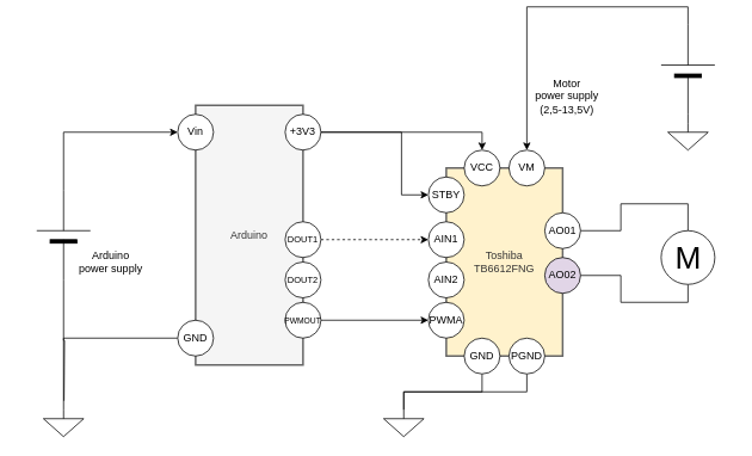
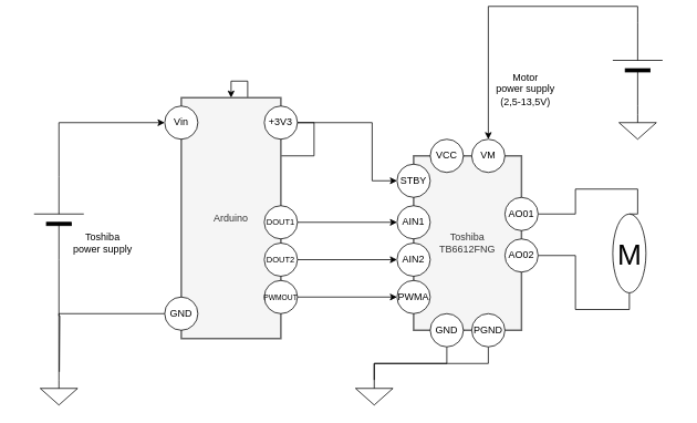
  <mxCell id="0" />
  <mxCell id="1" parent="0" />
  <mxCell id="2" style="edgeStyle=orthogonalEdgeStyle;rounded=0;html=1;exitX=0;exitY=0.5;exitPerimeter=0;entryX=0;entryY=0.5;entryPerimeter=0;labelBackgroundColor=none;startArrow=none;startFill=0;startSize=5;endArrow=none;endFill=0;endSize=5;jettySize=auto;orthogonalLoop=1;strokeWidth=1;fontFamily=Verdana;fontSize=12" parent="1" edge="1"><mxGeometry relative="1" as="geometry"><Array as="points"><mxPoint x="110" y="170" /><mxPoint x="110" y="40" /></Array><mxPoint x="150" y="40" as="targetPoint" /></mxGeometry></mxCell>
- <mxCell id="3" style="edgeStyle=orthogonalEdgeStyle;rounded=0;orthogonalLoop=1;jettySize=auto;html=1;exitX=1;exitY=0.5;exitDx=0;exitDy=0;entryX=0;entryY=0.5;entryDx=0;entryDy=0;dashed=1;" parent="1" source="26" target="34" edge="1"><mxGeometry relative="1" as="geometry" /></mxCell>
+ <mxCell id="3" style="edgeStyle=orthogonalEdgeStyle;rounded=0;orthogonalLoop=1;jettySize=auto;html=1;exitX=1;exitY=0.5;exitDx=0;exitDy=0;entryX=0;entryY=0.5;entryDx=0;entryDy=0;" parent="1" source="26" target="34" edge="1"><mxGeometry relative="1" as="geometry" /></mxCell>
+ <mxCell id="4" style="edgeStyle=orthogonalEdgeStyle;rounded=0;orthogonalLoop=1;jettySize=auto;html=1;exitX=1;exitY=0.5;exitDx=0;exitDy=0;entryX=0;entryY=0.5;entryDx=0;entryDy=0;" parent="1" source="27" target="35" edge="1"><mxGeometry relative="1" as="geometry" /></mxCell>
  <mxCell id="5" style="edgeStyle=orthogonalEdgeStyle;rounded=0;orthogonalLoop=1;jettySize=auto;html=1;exitX=1;exitY=0.5;exitDx=0;exitDy=0;entryX=0;entryY=0.5;entryDx=0;entryDy=0;" parent="1" source="28" target="36" edge="1"><mxGeometry relative="1" as="geometry" /></mxCell>
- <mxCell id="6" style="edgeStyle=orthogonalEdgeStyle;rounded=0;orthogonalLoop=1;jettySize=auto;html=1;exitX=1;exitY=0.5;exitDx=0;exitDy=0;entryX=0.5;entryY=0;entryDx=0;entryDy=0;" parent="1" source="30" target="37" edge="1"><mxGeometry relative="1" as="geometry" /></mxCell>
+ <mxCell id="6" style="edgeStyle=orthogonalEdgeStyle;rounded=0;orthogonalLoop=1;jettySize=auto;html=1;exitX=1;exitY=0.5;exitDx=0;exitDy=0;" parent="1" source="30" target="25" edge="1"><mxGeometry relative="1" as="geometry" /></mxCell>
  <mxCell id="7" style="edgeStyle=orthogonalEdgeStyle;rounded=0;orthogonalLoop=1;jettySize=auto;html=1;exitX=0;exitY=0.5;exitDx=0;exitDy=0;entryX=0.5;entryY=0;entryDx=0;entryDy=0;entryPerimeter=0;endArrow=none;endFill=0;" parent="1" source="31" target="8" edge="1"><mxGeometry relative="1" as="geometry" /></mxCell>
  <mxCell id="8" value="" style="pointerEvents=1;verticalLabelPosition=bottom;shadow=0;dashed=0;align=center;html=1;verticalAlign=top;shape=mxgraph.electrical.signal_sources.signal_ground;" parent="1" vertex="1"><mxGeometry x="48" y="430" width="45" height="30" as="geometry" /></mxCell>
  <mxCell id="9" style="edgeStyle=orthogonalEdgeStyle;rounded=0;orthogonalLoop=1;jettySize=auto;html=1;exitX=0.5;exitY=1;exitDx=0;exitDy=0;entryX=0.5;entryY=0;entryDx=0;entryDy=0;entryPerimeter=0;endArrow=none;endFill=0;" parent="1" source="40" target="11" edge="1"><mxGeometry relative="1" as="geometry" /></mxCell>
  <mxCell id="10" style="edgeStyle=orthogonalEdgeStyle;rounded=0;orthogonalLoop=1;jettySize=auto;html=1;exitX=0.5;exitY=1;exitDx=0;exitDy=0;entryX=0.5;entryY=0;entryDx=0;entryDy=0;entryPerimeter=0;endArrow=none;endFill=0;" parent="1" source="41" target="11" edge="1"><mxGeometry relative="1" as="geometry" /></mxCell>
  <mxCell id="11" value="" style="pointerEvents=1;verticalLabelPosition=bottom;shadow=0;dashed=0;align=center;html=1;verticalAlign=top;shape=mxgraph.electrical.signal_sources.signal_ground;" parent="1" vertex="1"><mxGeometry x="428" y="430" width="45" height="30" as="geometry" /></mxCell>
  <mxCell id="12" style="edgeStyle=orthogonalEdgeStyle;rounded=0;orthogonalLoop=1;jettySize=auto;html=1;exitX=1;exitY=0.5;exitDx=0;exitDy=0;entryX=0.5;entryY=0;entryDx=0;entryDy=0;endArrow=none;endFill=0;" parent="1" source="42" target="14" edge="1"><mxGeometry relative="1" as="geometry"><Array as="points"><mxPoint x="693" y="230" /><mxPoint x="693" y="200" /><mxPoint x="768" y="200" /></Array></mxGeometry></mxCell>
  <mxCell id="13" style="edgeStyle=orthogonalEdgeStyle;rounded=0;orthogonalLoop=1;jettySize=auto;html=1;exitX=1;exitY=0.5;exitDx=0;exitDy=0;entryX=0.5;entryY=1;entryDx=0;entryDy=0;endArrow=none;endFill=0;" parent="1" source="43" target="14" edge="1"><mxGeometry relative="1" as="geometry" /></mxCell>
- <mxCell id="14" value="M" style="verticalLabelPosition=middle;shadow=0;dashed=0;align=center;html=1;verticalAlign=middle;strokeWidth=1;shape=ellipse;aspect=fixed;fontSize=35;" parent="1" vertex="1"><mxGeometry x="738" y="230" width="60" height="60" as="geometry" /></mxCell>
+ <mxCell id="14" value="M" style="verticalLabelPosition=middle;shadow=0;dashed=0;align=center;html=1;verticalAlign=middle;strokeWidth=1;shape=ellipse;aspect=fixed;fontSize=35;" parent="1" vertex="1"><mxGeometry x="738" y="230" width="40" height="95" as="geometry" /></mxCell>
  <mxCell id="15" style="edgeStyle=orthogonalEdgeStyle;rounded=0;orthogonalLoop=1;jettySize=auto;html=1;exitX=1;exitY=0.5;exitDx=0;exitDy=0;exitPerimeter=0;entryX=0;entryY=0.5;entryDx=0;entryDy=0;endArrow=classic;endFill=1;" parent="1" source="17" target="29" edge="1"><mxGeometry relative="1" as="geometry" /></mxCell>
  <mxCell id="16" style="edgeStyle=orthogonalEdgeStyle;rounded=0;orthogonalLoop=1;jettySize=auto;html=1;exitX=0;exitY=0.5;exitDx=0;exitDy=0;exitPerimeter=0;endArrow=none;endFill=0;" parent="1" source="17" edge="1"><mxGeometry relative="1" as="geometry"><mxPoint x="71" y="420" as="targetPoint" /></mxGeometry></mxCell>
  <mxCell id="17" value="" style="verticalLabelPosition=bottom;shadow=0;dashed=0;align=center;fillColor=#000000;html=1;verticalAlign=top;strokeWidth=1;shape=mxgraph.electrical.miscellaneous.monocell_battery;rotation=-90;" parent="1" vertex="1"><mxGeometry x="20.5" y="205" width="100" height="60" as="geometry" /></mxCell>
  <mxCell id="18" style="edgeStyle=orthogonalEdgeStyle;rounded=0;orthogonalLoop=1;jettySize=auto;html=1;exitX=1;exitY=0.5;exitDx=0;exitDy=0;exitPerimeter=0;entryX=0.5;entryY=0;entryDx=0;entryDy=0;" parent="1" source="20" target="38" edge="1"><mxGeometry relative="1" as="geometry" /></mxCell>
  <mxCell id="19" style="edgeStyle=orthogonalEdgeStyle;rounded=0;orthogonalLoop=1;jettySize=auto;html=1;exitX=0;exitY=0.5;exitDx=0;exitDy=0;exitPerimeter=0;entryX=0.5;entryY=0;entryDx=0;entryDy=0;entryPerimeter=0;endArrow=none;endFill=0;" parent="1" source="20" target="21" edge="1"><mxGeometry relative="1" as="geometry" /></mxCell>
  <mxCell id="20" value="" style="verticalLabelPosition=bottom;shadow=0;dashed=0;align=center;fillColor=#000000;html=1;verticalAlign=top;strokeWidth=1;shape=mxgraph.electrical.miscellaneous.monocell_battery;rotation=-90;" parent="1" vertex="1"><mxGeometry x="718" y="20" width="100" height="60" as="geometry" /></mxCell>
  <mxCell id="21" value="" style="pointerEvents=1;verticalLabelPosition=bottom;shadow=0;dashed=0;align=center;html=1;verticalAlign=top;shape=mxgraph.electrical.signal_sources.signal_ground;" parent="1" vertex="1"><mxGeometry x="745.5" y="110" width="45" height="30" as="geometry" /></mxCell>
  <mxCell id="22" value="Motor&lt;br&gt;power supply&lt;br&gt;(2,5-13,5V)" style="text;html=1;strokeColor=none;fillColor=none;align=center;verticalAlign=middle;whiteSpace=wrap;rounded=0;" parent="1" vertex="1"><mxGeometry x="593" y="70" width="80" height="20" as="geometry" /></mxCell>
- <mxCell id="23" value="Arduino&lt;br&gt;power supply" style="text;html=1;align=center;verticalAlign=middle;resizable=0;points=[];autosize=1;" parent="1" vertex="1"><mxGeometry x="78" y="250" width="90" height="30" as="geometry" /></mxCell>
+ <mxCell id="23" value="Toshiba&lt;br&gt;power supply" style="text;html=1;align=center;verticalAlign=middle;resizable=0;points=[];autosize=1;" parent="1" vertex="1"><mxGeometry x="78" y="250" width="90" height="30" as="geometry" /></mxCell>
  <mxCell id="24" value="" style="group" parent="1" vertex="1" connectable="0"><mxGeometry x="198" y="90" width="160" height="290" as="geometry" /></mxCell>
  <mxCell id="25" value="Arduino" style="rounded=0;whiteSpace=wrap;html=1;fillColor=#f5f5f5;strokeColor=#666666;fontColor=#333333;strokeWidth=2;" parent="24" vertex="1"><mxGeometry x="20" width="120" height="290" as="geometry" /></mxCell>
  <mxCell id="26" value="&lt;font style=&quot;font-size: 10px&quot;&gt;DOUT1&lt;/font&gt;" style="ellipse;whiteSpace=wrap;html=1;aspect=fixed;" parent="24" vertex="1"><mxGeometry x="120" y="130" width="40" height="40" as="geometry" /></mxCell>
  <mxCell id="27" value="&lt;font style=&quot;font-size: 10px&quot;&gt;DOUT2&lt;/font&gt;" style="ellipse;whiteSpace=wrap;html=1;aspect=fixed;" parent="24" vertex="1"><mxGeometry x="120" y="175" width="40" height="40" as="geometry" /></mxCell>
  <mxCell id="28" value="&lt;font style=&quot;font-size: 9px&quot;&gt;PWMOUT&lt;/font&gt;" style="ellipse;whiteSpace=wrap;html=1;aspect=fixed;" parent="24" vertex="1"><mxGeometry x="120" y="220" width="40" height="40" as="geometry" /></mxCell>
  <mxCell id="29" value="Vin" style="ellipse;whiteSpace=wrap;html=1;aspect=fixed;" parent="24" vertex="1"><mxGeometry y="10" width="40" height="40" as="geometry" /></mxCell>
  <mxCell id="30" value="+3V3" style="ellipse;whiteSpace=wrap;html=1;aspect=fixed;" parent="24" vertex="1"><mxGeometry x="120" y="10" width="40" height="40" as="geometry" /></mxCell>
  <mxCell id="31" value="GND" style="ellipse;whiteSpace=wrap;html=1;aspect=fixed;" parent="24" vertex="1"><mxGeometry y="240" width="40" height="40" as="geometry" /></mxCell>
  <mxCell id="32" value="" style="group" parent="1" vertex="1" connectable="0"><mxGeometry x="478" y="140" width="170" height="250" as="geometry" /></mxCell>
- <mxCell id="33" value="Toshiba&lt;br&gt;TB6612FNG" style="rounded=0;whiteSpace=wrap;html=1;fillColor=#fff2cc;strokeColor=#666666;fontColor=#333333;strokeWidth=2;" parent="32" vertex="1"><mxGeometry x="20" y="20" width="130" height="210" as="geometry" /></mxCell>
+ <mxCell id="33" value="Toshiba&lt;br&gt;TB6612FNG" style="rounded=0;whiteSpace=wrap;html=1;fillColor=#f5f5f5;strokeColor=#666666;fontColor=#333333;strokeWidth=2;" parent="32" vertex="1"><mxGeometry x="20" y="20" width="130" height="210" as="geometry" /></mxCell>
  <mxCell id="34" value="AIN1" style="ellipse;whiteSpace=wrap;html=1;aspect=fixed;" parent="32" vertex="1"><mxGeometry y="80" width="40" height="40" as="geometry" /></mxCell>
  <mxCell id="35" value="AIN2" style="ellipse;whiteSpace=wrap;html=1;aspect=fixed;" parent="32" vertex="1"><mxGeometry y="125" width="40" height="40" as="geometry" /></mxCell>
  <mxCell id="36" value="PWMA" style="ellipse;whiteSpace=wrap;html=1;aspect=fixed;" parent="32" vertex="1"><mxGeometry y="170" width="40" height="40" as="geometry" /></mxCell>
  <mxCell id="37" value="VCC" style="ellipse;whiteSpace=wrap;html=1;aspect=fixed;" parent="32" vertex="1"><mxGeometry x="40" width="40" height="40" as="geometry" /></mxCell>
  <mxCell id="38" value="VM" style="ellipse;whiteSpace=wrap;html=1;aspect=fixed;" parent="32" vertex="1"><mxGeometry x="90" width="40" height="40" as="geometry" /></mxCell>
  <mxCell id="39" value="STBY" style="ellipse;whiteSpace=wrap;html=1;aspect=fixed;" parent="32" vertex="1"><mxGeometry y="30" width="40" height="40" as="geometry" /></mxCell>
  <mxCell id="40" value="GND" style="ellipse;whiteSpace=wrap;html=1;aspect=fixed;" parent="32" vertex="1"><mxGeometry x="40" y="210" width="40" height="40" as="geometry" /></mxCell>
  <mxCell id="41" value="PGND" style="ellipse;whiteSpace=wrap;html=1;aspect=fixed;" parent="32" vertex="1"><mxGeometry x="90" y="210" width="40" height="40" as="geometry" /></mxCell>
  <mxCell id="42" value="AO01" style="ellipse;whiteSpace=wrap;html=1;aspect=fixed;" parent="32" vertex="1"><mxGeometry x="130" y="70" width="40" height="40" as="geometry" /></mxCell>
- <mxCell id="43" value="AO02" style="ellipse;whiteSpace=wrap;html=1;aspect=fixed;fillColor=#e1d5e7;" parent="32" vertex="1"><mxGeometry x="130" y="120" width="40" height="40" as="geometry" /></mxCell>
+ <mxCell id="43" value="AO02" style="ellipse;whiteSpace=wrap;html=1;aspect=fixed;" parent="32" vertex="1"><mxGeometry x="130" y="120" width="40" height="40" as="geometry" /></mxCell>
  <mxCell id="44" style="edgeStyle=orthogonalEdgeStyle;rounded=0;orthogonalLoop=1;jettySize=auto;html=1;exitX=1;exitY=0.5;exitDx=0;exitDy=0;entryX=0;entryY=0.5;entryDx=0;entryDy=0;" edge="1" parent="1" source="30" target="39"><mxGeometry relative="1" as="geometry"><Array as="points"><mxPoint x="448" y="120" /><mxPoint x="448" y="190" /></Array></mxGeometry></mxCell>
